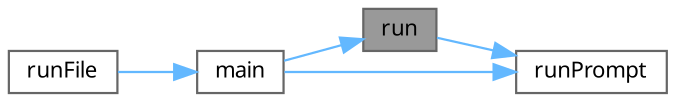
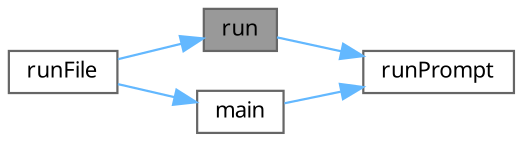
  digraph {
    fontname="Noto Sans"
    rankdir=RL
    node [color=grey40 fillcolor=white fontname="Noto Sans" fontsize=10 shape=box style=filled]
    edge [color=steelblue1 dir=back fontname="Noto Sans" fontsize=10 labelfontname=Helvetica labelfontsize=10 style=solid]
    n1 [color=gray40 fillcolor=grey60 fontcolor=black height=0.2 label=run width=0.4]
    n2 [height=0.2 label=runFile width=0.4]
    n3 [height=0.2 label=runPrompt width=0.4]
    n4 [height=0.2 label=main width=0.4]
-   n1 -> n4
+   n1 -> n2
    n3 -> n1
    n3 -> n4
    n4 -> n2
  }
